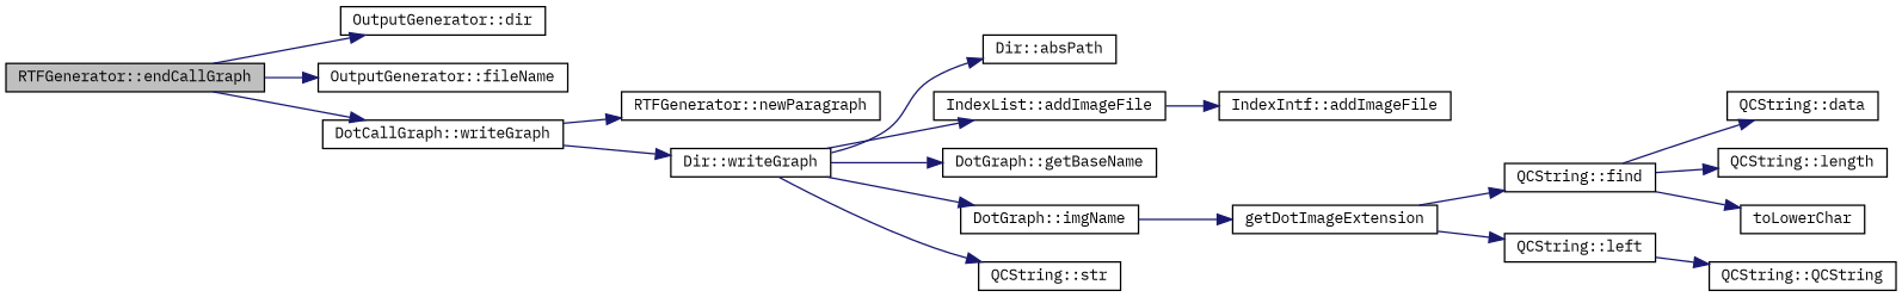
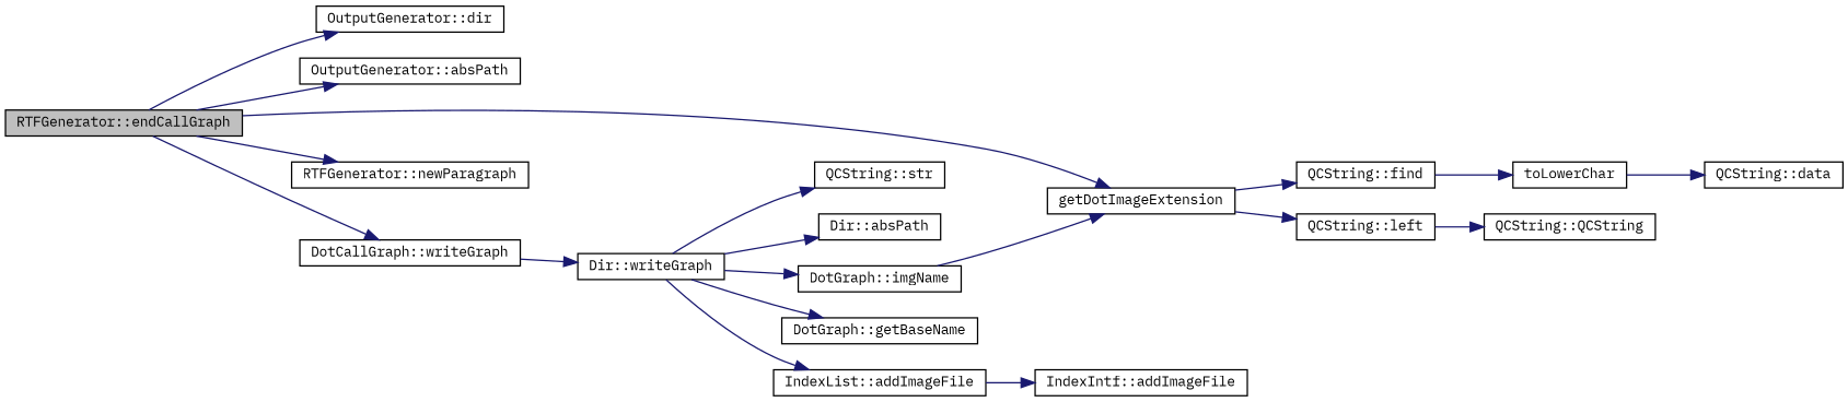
  digraph {
    fontname="IBM Plex Mono"
    rankdir=LR
    node [color=black fillcolor=white fontname="IBM Plex Mono" fontsize=10 shape=record style=filled]
    edge [color=midnightblue fontname="IBM Plex Mono" fontsize=10 labelfontname=Helvetica labelfontsize=10 style=solid]
    n1 [fillcolor=grey75 fontcolor=black height=0.2 label="RTFGenerator::endCallGraph" width=0.4]
    n2 [height=0.2 label="OutputGenerator::dir" width=0.4]
-   n3 [height=0.2 label="OutputGenerator::fileName" width=0.4]
+   n3 [height=0.2 label="OutputGenerator::absPath" width=0.4]
    n4 [height=0.2 label=getDotImageExtension width=0.4]
    n5 [height=0.2 label="RTFGenerator::newParagraph" width=0.4]
    n6 [height=0.2 label="DotCallGraph::writeGraph" width=0.4]
    n7 [height=0.2 label="QCString::find" width=0.4]
    n8 [height=0.2 label="QCString::left" width=0.4]
    n9 [height=0.2 label="Dir::writeGraph" width=0.4]
    n10 [height=0.2 label="QCString::data" width=0.4]
-   n11 [height=0.2 label="QCString::length" width=0.4]
    n12 [height=0.2 label=toLowerChar width=0.4]
    n13 [height=0.2 label="QCString::QCString" width=0.4]
    n14 [height=0.2 label="Dir::absPath" width=0.4]
    n15 [height=0.2 label="IndexList::addImageFile" width=0.4]
    n16 [height=0.2 label="DotGraph::getBaseName" width=0.4]
    n17 [height=0.2 label="DotGraph::imgName" width=0.4]
    n18 [height=0.2 label="QCString::str" width=0.4]
    n19 [height=0.2 label="IndexIntf::addImageFile" width=0.4]
    n1 -> n2
    n1 -> n3
-   n6 -> n5
+   n1 -> n4
+   n1 -> n5
    n1 -> n6
    n4 -> n7
    n4 -> n8
    n6 -> n9
-   n7 -> n10
-   n7 -> n11
+   n12 -> n10
    n7 -> n12
    n8 -> n13
    n9 -> n14
    n9 -> n15
    n9 -> n16
    n9 -> n17
    n9 -> n18
    n15 -> n19
    n17 -> n4
  }
